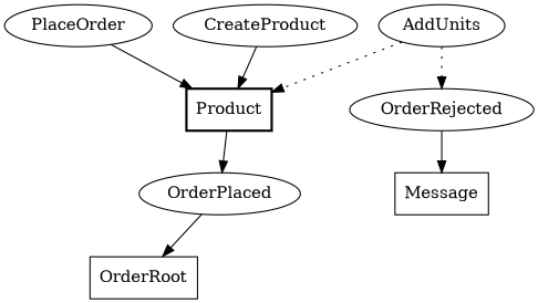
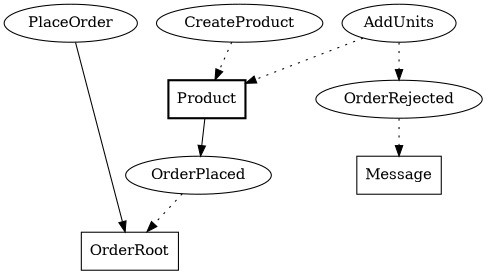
  digraph {
    splines=spline
    node [shape=ellipse]
    edge [style=solid]
    Product [shape=box style=bold]
    PlaceOrder
    OrderPlaced
    OrderRoot [shape=box]
    Message [shape=box]
    OrderRejected
    AddUnits
    CreateProduct
    Product -> OrderPlaced
-   PlaceOrder -> Product
-   OrderPlaced -> OrderRoot
-   OrderRejected -> Message
+   PlaceOrder -> OrderRoot
+   OrderPlaced -> OrderRoot [style=dotted]
+   OrderRejected -> Message [style=dotted]
    AddUnits -> Product [style=dotted]
    AddUnits -> OrderRejected [style=dotted]
-   CreateProduct -> Product
+   CreateProduct -> Product [style=dotted]
  }
